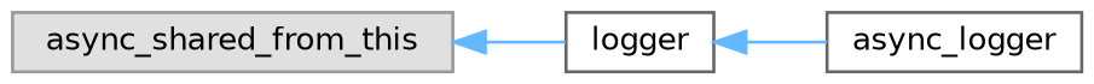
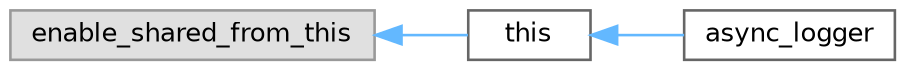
  digraph {
    rankdir=LR
    node [color=grey40 fillcolor=white fontname=Helvetica fontsize=10 shape=box style=filled]
    edge [color=steelblue1 dir=back fontname=Helvetica fontsize=10 labelfontname=Helvetica labelfontsize=10 style=solid]
-   n1 [color=grey60 fillcolor="#E0E0E0" height=0.2 label=async_shared_from_this width=0.4]
-   n2 [height=0.2 label=logger width=0.4]
+   n1 [color=grey60 fillcolor="#E0E0E0" height=0.2 label=enable_shared_from_this width=0.4]
+   n2 [height=0.2 label=this width=0.4]
    n3 [height=0.2 label=async_logger width=0.4]
    n1 -> n2
    n2 -> n3
  }
